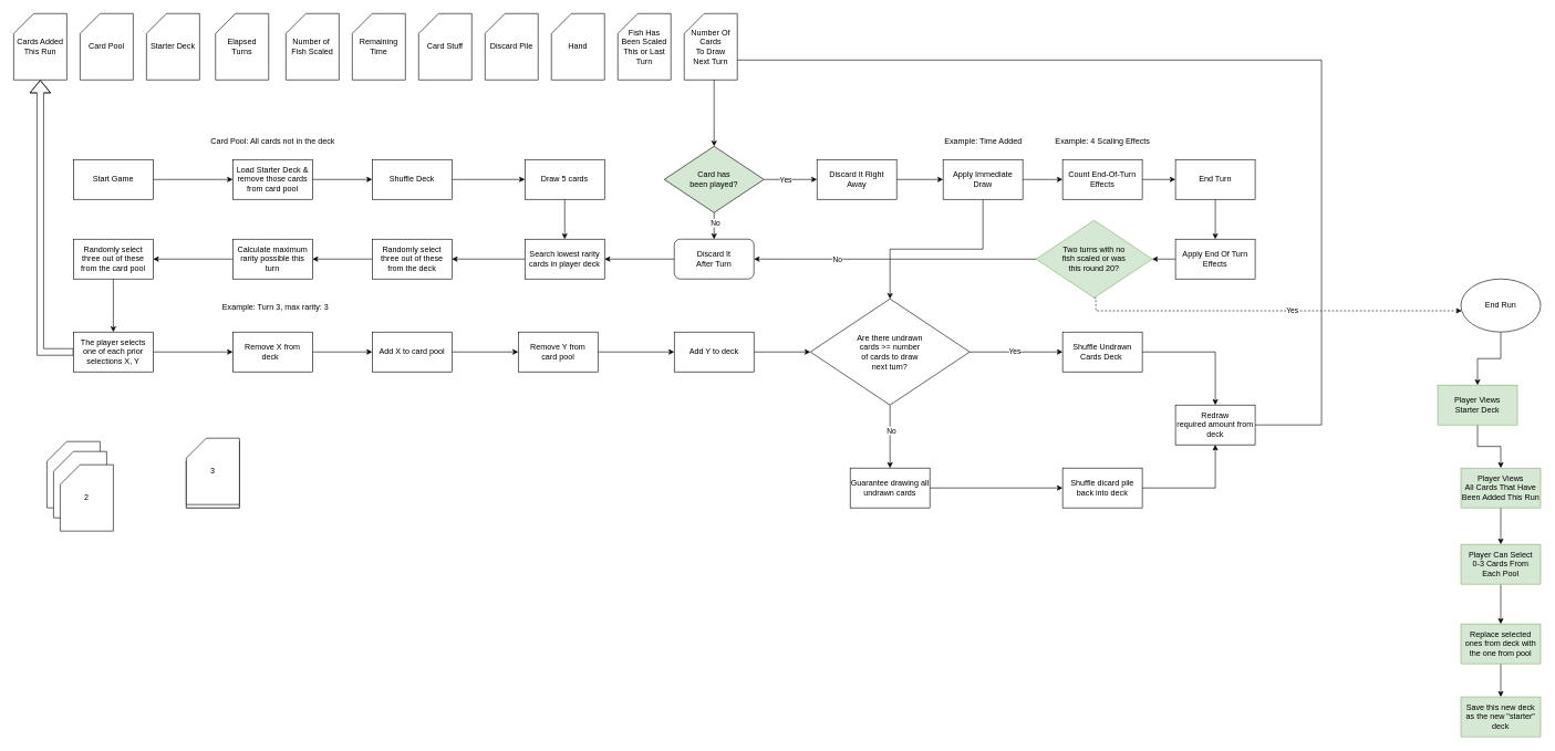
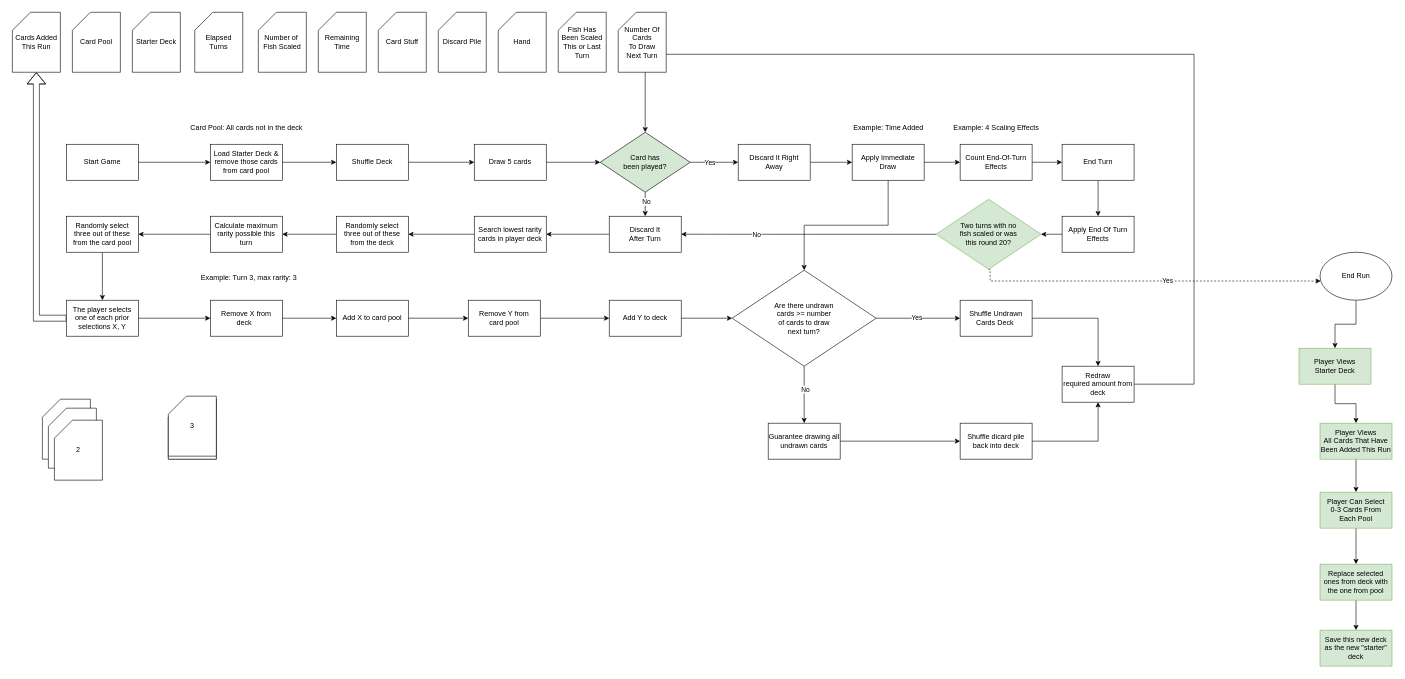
  <mxCell id="0" />
  <mxCell id="1" parent="0" />
  <mxCell id="2" style="edgeStyle=orthogonalEdgeStyle;rounded=0;orthogonalLoop=1;jettySize=auto;html=1;" edge="1" parent="1" source="3" target="5"><mxGeometry relative="1" as="geometry" /></mxCell>
  <mxCell id="3" value="Start Game" style="whiteSpace=wrap;html=1;" vertex="1" parent="1"><mxGeometry x="110" y="240" width="120" height="60" as="geometry" /></mxCell>
  <mxCell id="4" style="edgeStyle=orthogonalEdgeStyle;rounded=0;orthogonalLoop=1;jettySize=auto;html=1;" edge="1" parent="1" source="5" target="7"><mxGeometry relative="1" as="geometry" /></mxCell>
  <mxCell id="5" value="Load Starter Deck &amp;amp;&lt;br&gt;remove those cards&lt;br&gt;from card pool" style="whiteSpace=wrap;html=1;" vertex="1" parent="1"><mxGeometry x="350" y="240" width="120" height="60" as="geometry" /></mxCell>
  <mxCell id="6" style="edgeStyle=orthogonalEdgeStyle;rounded=0;orthogonalLoop=1;jettySize=auto;html=1;" edge="1" parent="1" source="7" target="9"><mxGeometry relative="1" as="geometry" /></mxCell>
  <mxCell id="7" value="Shuffle Deck" style="whiteSpace=wrap;html=1;" vertex="1" parent="1"><mxGeometry x="560" y="240" width="120" height="60" as="geometry" /></mxCell>
- <mxCell id="8" style="edgeStyle=orthogonalEdgeStyle;rounded=0;orthogonalLoop=1;jettySize=auto;html=1;" edge="1" parent="1" source="9" target="31"><mxGeometry relative="1" as="geometry" /></mxCell>
+ <mxCell id="8" style="edgeStyle=orthogonalEdgeStyle;rounded=0;orthogonalLoop=1;jettySize=auto;html=1;" edge="1" parent="1" source="9" target="14"><mxGeometry relative="1" as="geometry" /></mxCell>
  <mxCell id="9" value="Draw 5 cards" style="whiteSpace=wrap;html=1;" vertex="1" parent="1"><mxGeometry x="790" y="240" width="120" height="60" as="geometry" /></mxCell>
  <mxCell id="10" style="edgeStyle=orthogonalEdgeStyle;rounded=0;orthogonalLoop=1;jettySize=auto;html=1;" edge="1" parent="1" source="14" target="16"><mxGeometry relative="1" as="geometry" /></mxCell>
  <mxCell id="11" value="Yes" style="edgeLabel;html=1;align=center;verticalAlign=middle;resizable=0;points=[];" vertex="1" connectable="0" parent="10"><mxGeometry x="-0.2" relative="1" as="geometry"><mxPoint as="offset" /></mxGeometry></mxCell>
  <mxCell id="12" style="edgeStyle=orthogonalEdgeStyle;rounded=0;orthogonalLoop=1;jettySize=auto;html=1;" edge="1" parent="1" source="14" target="18"><mxGeometry relative="1" as="geometry" /></mxCell>
  <mxCell id="13" value="No" style="edgeLabel;html=1;align=center;verticalAlign=middle;resizable=0;points=[];" vertex="1" connectable="0" parent="12"><mxGeometry x="-0.233" y="1" relative="1" as="geometry"><mxPoint as="offset" /></mxGeometry></mxCell>
  <mxCell id="14" value="Card has&lt;br&gt;been played?" style="rhombus;whiteSpace=wrap;html=1;fillColor=#d5e8d4;" vertex="1" parent="1"><mxGeometry x="1000" y="220" width="150" height="100" as="geometry" /></mxCell>
  <mxCell id="15" style="edgeStyle=orthogonalEdgeStyle;rounded=0;orthogonalLoop=1;jettySize=auto;html=1;" edge="1" parent="1" source="16" target="21"><mxGeometry relative="1" as="geometry" /></mxCell>
  <mxCell id="16" value="Discard It Right&lt;br&gt;Away" style="whiteSpace=wrap;html=1;" vertex="1" parent="1"><mxGeometry x="1230" y="240" width="120" height="60" as="geometry" /></mxCell>
  <mxCell id="17" style="edgeStyle=orthogonalEdgeStyle;rounded=0;orthogonalLoop=1;jettySize=auto;html=1;" edge="1" parent="1" source="18" target="31"><mxGeometry relative="1" as="geometry" /></mxCell>
- <mxCell id="18" value="Discard It&lt;br&gt;After Turn" style="whiteSpace=wrap;html=1;rounded=1;" vertex="1" parent="1"><mxGeometry x="1015" y="360" width="120" height="60" as="geometry" /></mxCell>
+ <mxCell id="18" value="Discard It&lt;br&gt;After Turn" style="whiteSpace=wrap;html=1;" vertex="1" parent="1"><mxGeometry x="1015" y="360" width="120" height="60" as="geometry" /></mxCell>
  <mxCell id="19" style="edgeStyle=orthogonalEdgeStyle;rounded=0;orthogonalLoop=1;jettySize=auto;html=1;" edge="1" parent="1" source="21" target="24"><mxGeometry relative="1" as="geometry" /></mxCell>
  <mxCell id="20" style="edgeStyle=orthogonalEdgeStyle;rounded=0;orthogonalLoop=1;jettySize=auto;html=1;" edge="1" parent="1" source="21" target="54"><mxGeometry relative="1" as="geometry" /></mxCell>
  <mxCell id="21" value="Apply Immediate&lt;br&gt;Draw" style="whiteSpace=wrap;html=1;" vertex="1" parent="1"><mxGeometry x="1420" y="240" width="120" height="60" as="geometry" /></mxCell>
  <mxCell id="22" value="Example: Time Added" style="text;html=1;align=center;verticalAlign=middle;resizable=0;points=[];autosize=1;strokeColor=none;fillColor=none;" vertex="1" parent="1"><mxGeometry x="1410" y="198" width="140" height="30" as="geometry" /></mxCell>
  <mxCell id="23" style="edgeStyle=orthogonalEdgeStyle;rounded=0;orthogonalLoop=1;jettySize=auto;html=1;" edge="1" parent="1" source="24" target="27"><mxGeometry relative="1" as="geometry" /></mxCell>
  <mxCell id="24" value="Count End-Of-Turn Effects" style="whiteSpace=wrap;html=1;" vertex="1" parent="1"><mxGeometry x="1600" y="240" width="120" height="60" as="geometry" /></mxCell>
  <mxCell id="25" value="Example: 4 Scaling Effects" style="text;html=1;align=center;verticalAlign=middle;resizable=0;points=[];autosize=1;strokeColor=none;fillColor=none;" vertex="1" parent="1"><mxGeometry x="1575" y="198" width="170" height="30" as="geometry" /></mxCell>
  <mxCell id="26" style="edgeStyle=orthogonalEdgeStyle;rounded=0;orthogonalLoop=1;jettySize=auto;html=1;" edge="1" parent="1" source="27" target="29"><mxGeometry relative="1" as="geometry" /></mxCell>
  <mxCell id="27" value="End Turn" style="whiteSpace=wrap;html=1;" vertex="1" parent="1"><mxGeometry x="1770" y="240" width="120" height="60" as="geometry" /></mxCell>
  <mxCell id="28" style="edgeStyle=orthogonalEdgeStyle;rounded=0;orthogonalLoop=1;jettySize=auto;html=1;" edge="1" parent="1" source="29" target="67"><mxGeometry relative="1" as="geometry" /></mxCell>
  <mxCell id="29" value="Apply End Of Turn&lt;br&gt;Effects" style="whiteSpace=wrap;html=1;" vertex="1" parent="1"><mxGeometry x="1770" y="360" width="120" height="60" as="geometry" /></mxCell>
  <mxCell id="30" style="edgeStyle=orthogonalEdgeStyle;rounded=0;orthogonalLoop=1;jettySize=auto;html=1;" edge="1" parent="1" source="31" target="33"><mxGeometry relative="1" as="geometry" /></mxCell>
  <mxCell id="31" value="Search lowest rarity cards in player deck" style="whiteSpace=wrap;html=1;" vertex="1" parent="1"><mxGeometry x="790" y="360" width="120" height="60" as="geometry" /></mxCell>
  <mxCell id="32" style="edgeStyle=orthogonalEdgeStyle;rounded=0;orthogonalLoop=1;jettySize=auto;html=1;" edge="1" parent="1" source="33" target="35"><mxGeometry relative="1" as="geometry" /></mxCell>
  <mxCell id="33" value="Randomly select&lt;br&gt;three out of these from the deck" style="whiteSpace=wrap;html=1;" vertex="1" parent="1"><mxGeometry x="560" y="360" width="120" height="60" as="geometry" /></mxCell>
  <mxCell id="34" style="edgeStyle=orthogonalEdgeStyle;rounded=0;orthogonalLoop=1;jettySize=auto;html=1;" edge="1" parent="1" source="35" target="38"><mxGeometry relative="1" as="geometry" /></mxCell>
  <mxCell id="35" value="Calculate maximum&lt;br&gt;rarity possible this turn" style="whiteSpace=wrap;html=1;" vertex="1" parent="1"><mxGeometry x="350" y="360" width="120" height="60" as="geometry" /></mxCell>
  <mxCell id="36" value="Example: Turn 3, max rarity: 3" style="text;html=1;align=center;verticalAlign=middle;resizable=0;points=[];autosize=1;strokeColor=none;fillColor=none;" vertex="1" parent="1"><mxGeometry x="324" y="448" width="180" height="30" as="geometry" /></mxCell>
  <mxCell id="37" style="edgeStyle=orthogonalEdgeStyle;rounded=0;orthogonalLoop=1;jettySize=auto;html=1;" edge="1" parent="1" source="38" target="41"><mxGeometry relative="1" as="geometry" /></mxCell>
  <mxCell id="38" value="Randomly select&lt;br&gt;three out of these from the card pool" style="whiteSpace=wrap;html=1;" vertex="1" parent="1"><mxGeometry x="110" y="360" width="120" height="60" as="geometry" /></mxCell>
  <mxCell id="39" style="edgeStyle=orthogonalEdgeStyle;rounded=0;orthogonalLoop=1;jettySize=auto;html=1;" edge="1" parent="1" source="41" target="43"><mxGeometry relative="1" as="geometry" /></mxCell>
  <mxCell id="40" style="edgeStyle=orthogonalEdgeStyle;rounded=0;orthogonalLoop=1;jettySize=auto;html=1;shape=flexArrow;" edge="1" parent="1" source="41" target="95"><mxGeometry relative="1" as="geometry" /></mxCell>
  <mxCell id="41" value="The player selects one of each prior selections X, Y" style="whiteSpace=wrap;html=1;" vertex="1" parent="1"><mxGeometry x="110" y="500" width="120" height="60" as="geometry" /></mxCell>
  <mxCell id="42" style="edgeStyle=orthogonalEdgeStyle;rounded=0;orthogonalLoop=1;jettySize=auto;html=1;" edge="1" parent="1" source="43" target="45"><mxGeometry relative="1" as="geometry" /></mxCell>
  <mxCell id="43" value="Remove X from deck&amp;nbsp;&amp;nbsp;" style="whiteSpace=wrap;html=1;" vertex="1" parent="1"><mxGeometry x="350" y="500" width="120" height="60" as="geometry" /></mxCell>
  <mxCell id="44" style="edgeStyle=orthogonalEdgeStyle;rounded=0;orthogonalLoop=1;jettySize=auto;html=1;" edge="1" parent="1" source="45" target="47"><mxGeometry relative="1" as="geometry" /></mxCell>
  <mxCell id="45" value="Add X to card pool" style="whiteSpace=wrap;html=1;" vertex="1" parent="1"><mxGeometry x="560" y="500" width="120" height="60" as="geometry" /></mxCell>
  <mxCell id="46" style="edgeStyle=orthogonalEdgeStyle;rounded=0;orthogonalLoop=1;jettySize=auto;html=1;" edge="1" parent="1" source="47" target="49"><mxGeometry relative="1" as="geometry" /></mxCell>
  <mxCell id="47" value="Remove Y from&lt;br&gt;card pool" style="whiteSpace=wrap;html=1;" vertex="1" parent="1"><mxGeometry x="780" y="500" width="120" height="60" as="geometry" /></mxCell>
  <mxCell id="48" style="edgeStyle=orthogonalEdgeStyle;rounded=0;orthogonalLoop=1;jettySize=auto;html=1;" edge="1" parent="1" source="49" target="54"><mxGeometry relative="1" as="geometry" /></mxCell>
  <mxCell id="49" value="Add Y to deck" style="whiteSpace=wrap;html=1;" vertex="1" parent="1"><mxGeometry x="1015" y="500" width="120" height="60" as="geometry" /></mxCell>
  <mxCell id="50" style="edgeStyle=orthogonalEdgeStyle;rounded=0;orthogonalLoop=1;jettySize=auto;html=1;" edge="1" parent="1" source="54" target="56"><mxGeometry relative="1" as="geometry" /></mxCell>
  <mxCell id="51" value="Yes" style="edgeLabel;html=1;align=center;verticalAlign=middle;resizable=0;points=[];" vertex="1" connectable="0" parent="50"><mxGeometry x="-0.038" y="2" relative="1" as="geometry"><mxPoint as="offset" /></mxGeometry></mxCell>
  <mxCell id="52" style="edgeStyle=orthogonalEdgeStyle;rounded=0;orthogonalLoop=1;jettySize=auto;html=1;" edge="1" parent="1" source="54" target="58"><mxGeometry relative="1" as="geometry" /></mxCell>
  <mxCell id="53" value="No" style="edgeLabel;html=1;align=center;verticalAlign=middle;resizable=0;points=[];" vertex="1" connectable="0" parent="52"><mxGeometry x="-0.196" y="1" relative="1" as="geometry"><mxPoint as="offset" /></mxGeometry></mxCell>
  <mxCell id="54" value="Are there undrawn&lt;br&gt;cards &amp;gt;= number&lt;br&gt;of cards to draw&lt;br&gt;next turn?" style="rhombus;whiteSpace=wrap;html=1;" vertex="1" parent="1"><mxGeometry x="1220" y="450" width="240" height="160" as="geometry" /></mxCell>
  <mxCell id="55" style="edgeStyle=orthogonalEdgeStyle;rounded=0;orthogonalLoop=1;jettySize=auto;html=1;" edge="1" parent="1" source="56" target="62"><mxGeometry relative="1" as="geometry" /></mxCell>
  <mxCell id="56" value="Shuffle Undrawn Cards Deck&amp;nbsp;" style="whiteSpace=wrap;html=1;" vertex="1" parent="1"><mxGeometry x="1600" y="500" width="120" height="60" as="geometry" /></mxCell>
  <mxCell id="57" style="edgeStyle=orthogonalEdgeStyle;rounded=0;orthogonalLoop=1;jettySize=auto;html=1;" edge="1" parent="1" source="58" target="60"><mxGeometry relative="1" as="geometry" /></mxCell>
  <mxCell id="58" value="Guarantee drawing all undrawn cards" style="whiteSpace=wrap;html=1;" vertex="1" parent="1"><mxGeometry x="1280" y="705" width="120" height="60" as="geometry" /></mxCell>
  <mxCell id="59" style="edgeStyle=orthogonalEdgeStyle;rounded=0;orthogonalLoop=1;jettySize=auto;html=1;" edge="1" parent="1" source="60" target="62"><mxGeometry relative="1" as="geometry" /></mxCell>
  <mxCell id="60" value="Shuffle dicard pile back into deck" style="whiteSpace=wrap;html=1;" vertex="1" parent="1"><mxGeometry x="1600" y="705" width="120" height="60" as="geometry" /></mxCell>
  <mxCell id="61" style="edgeStyle=orthogonalEdgeStyle;rounded=0;orthogonalLoop=1;jettySize=auto;html=1;entryX=0.5;entryY=0;entryDx=0;entryDy=0;" edge="1" parent="1" source="62" target="14"><mxGeometry relative="1" as="geometry"><Array as="points"><mxPoint x="1990" y="640" /><mxPoint x="1990" y="90" /><mxPoint x="1075" y="90" /></Array></mxGeometry></mxCell>
  <mxCell id="62" value="Redraw&lt;br&gt;required amount from deck" style="whiteSpace=wrap;html=1;" vertex="1" parent="1"><mxGeometry x="1770" y="610" width="120" height="60" as="geometry" /></mxCell>
  <mxCell id="63" style="edgeStyle=orthogonalEdgeStyle;rounded=0;orthogonalLoop=1;jettySize=auto;html=1;dashed=1;exitX=0.5;exitY=1;exitDx=0;exitDy=0;" edge="1" parent="1" source="67" target="69"><mxGeometry relative="1" as="geometry"><Array as="points"><mxPoint x="1650" y="448" /><mxPoint x="1650" y="468" /></Array></mxGeometry></mxCell>
  <mxCell id="64" value="Yes" style="edgeLabel;html=1;align=center;verticalAlign=middle;resizable=0;points=[];" vertex="1" connectable="0" parent="63"><mxGeometry x="0.109" y="1" relative="1" as="geometry"><mxPoint as="offset" /></mxGeometry></mxCell>
  <mxCell id="65" style="edgeStyle=orthogonalEdgeStyle;rounded=0;orthogonalLoop=1;jettySize=auto;html=1;" edge="1" parent="1" source="67" target="18"><mxGeometry relative="1" as="geometry" /></mxCell>
  <mxCell id="66" value="No" style="edgeLabel;html=1;align=center;verticalAlign=middle;resizable=0;points=[];" vertex="1" connectable="0" parent="65"><mxGeometry x="0.051" relative="1" as="geometry"><mxPoint x="-77" as="offset" /></mxGeometry></mxCell>
  <mxCell id="67" value="Two turns with no&lt;br&gt;fish scaled or was&lt;br&gt;this round 20?" style="rhombus;whiteSpace=wrap;html=1;fillColor=#d5e8d4;strokeColor=#82b366;" vertex="1" parent="1"><mxGeometry x="1560" y="331.67" width="175" height="116.67" as="geometry" /></mxCell>
  <mxCell id="68" style="edgeStyle=orthogonalEdgeStyle;rounded=0;orthogonalLoop=1;jettySize=auto;html=1;" edge="1" parent="1" source="69" target="71"><mxGeometry relative="1" as="geometry" /></mxCell>
  <mxCell id="69" value="End Run" style="ellipse;whiteSpace=wrap;html=1;" vertex="1" parent="1"><mxGeometry x="2200" y="420" width="120" height="80" as="geometry" /></mxCell>
  <mxCell id="70" style="edgeStyle=orthogonalEdgeStyle;rounded=0;orthogonalLoop=1;jettySize=auto;html=1;" edge="1" parent="1" source="71" target="73"><mxGeometry relative="1" as="geometry" /></mxCell>
  <mxCell id="71" value="Player Views&lt;br&gt;Starter Deck" style="whiteSpace=wrap;html=1;fillColor=#d5e8d4;strokeColor=#82b366;" vertex="1" parent="1"><mxGeometry x="2165" y="580" width="120" height="60" as="geometry" /></mxCell>
  <mxCell id="72" style="edgeStyle=orthogonalEdgeStyle;rounded=0;orthogonalLoop=1;jettySize=auto;html=1;" edge="1" parent="1" source="73" target="75"><mxGeometry relative="1" as="geometry" /></mxCell>
  <mxCell id="73" value="Player Views&lt;br&gt;All Cards That Have&lt;br&gt;Been Added This Run" style="whiteSpace=wrap;html=1;fillColor=#d5e8d4;strokeColor=#82b366;" vertex="1" parent="1"><mxGeometry x="2200" y="705" width="120" height="60" as="geometry" /></mxCell>
  <mxCell id="74" style="edgeStyle=orthogonalEdgeStyle;rounded=0;orthogonalLoop=1;jettySize=auto;html=1;" edge="1" parent="1" source="75" target="77"><mxGeometry relative="1" as="geometry" /></mxCell>
  <mxCell id="75" value="Player Can Select&lt;br&gt;0-3 Cards From&lt;br&gt;Each Pool" style="whiteSpace=wrap;html=1;fillColor=#d5e8d4;strokeColor=#82b366;" vertex="1" parent="1"><mxGeometry x="2200" y="820" width="120" height="60" as="geometry" /></mxCell>
  <mxCell id="76" style="edgeStyle=orthogonalEdgeStyle;rounded=0;orthogonalLoop=1;jettySize=auto;html=1;" edge="1" parent="1" source="77" target="78"><mxGeometry relative="1" as="geometry" /></mxCell>
  <mxCell id="77" value="Replace selected ones from deck with the one from pool" style="whiteSpace=wrap;html=1;fillColor=#d5e8d4;strokeColor=#82b366;" vertex="1" parent="1"><mxGeometry x="2200" y="940" width="120" height="60" as="geometry" /></mxCell>
  <mxCell id="78" value="Save this new deck as the new &quot;starter&quot; deck" style="whiteSpace=wrap;html=1;fillColor=#d5e8d4;strokeColor=#82b366;" vertex="1" parent="1"><mxGeometry x="2200" y="1050" width="120" height="60" as="geometry" /></mxCell>
  <mxCell id="79" value="Card Pool" style="shape=card;whiteSpace=wrap;html=1;" vertex="1" parent="1"><mxGeometry x="120" y="20" width="80" height="100" as="geometry" /></mxCell>
  <mxCell id="80" value="Starter Deck" style="shape=card;whiteSpace=wrap;html=1;" vertex="1" parent="1"><mxGeometry x="220" y="20" width="80" height="100" as="geometry" /></mxCell>
  <mxCell id="81" value="Elapsed&lt;br&gt;Turns" style="shape=card;whiteSpace=wrap;html=1;" vertex="1" parent="1"><mxGeometry x="324" y="20" width="80" height="100" as="geometry" /></mxCell>
  <mxCell id="82" value="Number of&amp;nbsp;&lt;br&gt;Fish Scaled" style="shape=card;whiteSpace=wrap;html=1;" vertex="1" parent="1"><mxGeometry x="430" y="20" width="80" height="100" as="geometry" /></mxCell>
  <mxCell id="83" value="Remaining&lt;br&gt;Time" style="shape=card;whiteSpace=wrap;html=1;" vertex="1" parent="1"><mxGeometry x="530" y="20" width="80" height="100" as="geometry" /></mxCell>
  <mxCell id="84" value="Card Stuff" style="shape=card;whiteSpace=wrap;html=1;" vertex="1" parent="1"><mxGeometry x="630" y="20" width="80" height="100" as="geometry" /></mxCell>
  <mxCell id="85" value="Discard Pile" style="shape=card;whiteSpace=wrap;html=1;" vertex="1" parent="1"><mxGeometry x="730" y="20" width="80" height="100" as="geometry" /></mxCell>
  <mxCell id="86" value="1" style="shape=card;whiteSpace=wrap;html=1;" vertex="1" parent="1"><mxGeometry x="280" y="665" width="80" height="100" as="geometry" /></mxCell>
  <mxCell id="87" value="2" style="shape=card;whiteSpace=wrap;html=1;" vertex="1" parent="1"><mxGeometry x="280" y="665" width="80" height="100" as="geometry" /></mxCell>
  <mxCell id="88" value="3" style="shape=card;whiteSpace=wrap;html=1;" vertex="1" parent="1"><mxGeometry x="280" y="660" width="80" height="100" as="geometry" /></mxCell>
  <mxCell id="89" value="Hand" style="shape=card;whiteSpace=wrap;html=1;" vertex="1" parent="1"><mxGeometry x="830" y="20" width="80" height="100" as="geometry" /></mxCell>
  <mxCell id="90" value="Fish Has Been Scaled&lt;br&gt;This or Last&lt;br&gt;Turn" style="shape=card;whiteSpace=wrap;html=1;" vertex="1" parent="1"><mxGeometry x="930" y="20" width="80" height="100" as="geometry" /></mxCell>
  <mxCell id="91" value="Card Pool: All cards not in the deck" style="text;html=1;align=center;verticalAlign=middle;resizable=0;points=[];autosize=1;strokeColor=none;fillColor=none;" vertex="1" parent="1"><mxGeometry x="305" y="198" width="210" height="30" as="geometry" /></mxCell>
  <mxCell id="92" value="7" style="shape=card;whiteSpace=wrap;html=1;" vertex="1" parent="1"><mxGeometry x="70" y="665" width="80" height="100" as="geometry" /></mxCell>
  <mxCell id="93" value="43" style="shape=card;whiteSpace=wrap;html=1;" vertex="1" parent="1"><mxGeometry x="80" y="680" width="80" height="100" as="geometry" /></mxCell>
  <mxCell id="94" value="2" style="shape=card;whiteSpace=wrap;html=1;" vertex="1" parent="1"><mxGeometry x="90" y="700" width="80" height="100" as="geometry" /></mxCell>
  <mxCell id="95" value="Cards Added&lt;br&gt;This Run" style="shape=card;whiteSpace=wrap;html=1;" vertex="1" parent="1"><mxGeometry x="20" y="20" width="80" height="100" as="geometry" /></mxCell>
  <mxCell id="96" value="Number Of Cards&lt;br&gt;To Draw&lt;br&gt;Next Turn" style="shape=card;whiteSpace=wrap;html=1;" vertex="1" parent="1"><mxGeometry x="1030" y="20" width="80" height="100" as="geometry" /></mxCell>
